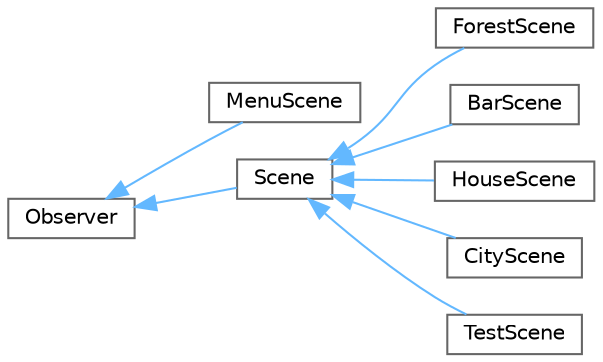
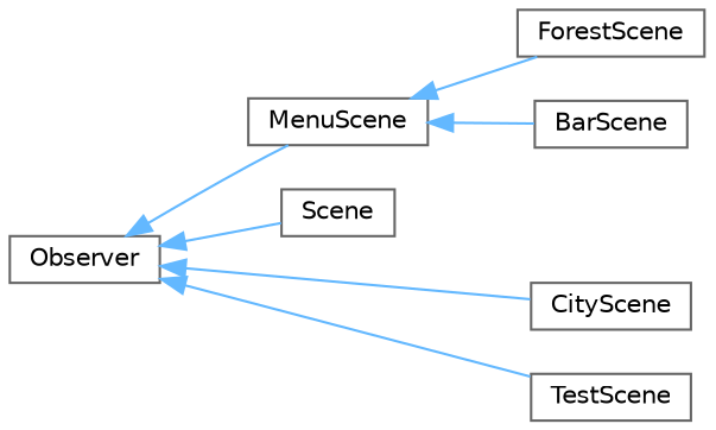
  digraph {
    rankdir=LR
    node [color=grey40 fillcolor=white fontname=Helvetica fontsize=10 shape=box style=filled]
    edge [color=steelblue1 dir=back fontname=Helvetica fontsize=10 labelfontname=Helvetica labelfontsize=10 style=solid]
    n1 [height=0.2 label=Observer width=0.4]
    n2 [height=0.2 label=Scene width=0.4]
    n3 [height=0.2 label=MenuScene width=0.4]
    n4 [height=0.2 label=BarScene width=0.4]
    n5 [height=0.2 label=CityScene width=0.4]
    n6 [height=0.2 label=ForestScene width=0.4]
-   n7 [height=0.2 label=HouseScene width=0.4]
    n8 [height=0.2 label=TestScene width=0.4]
    n1 -> n2
    n1 -> n3
-   n2 -> n4
-   n2 -> n5
-   n2 -> n6
-   n2 -> n7
-   n2 -> n8
+   n3 -> n4
+   n1 -> n5
+   n3 -> n6
+   n1 -> n8
  }
